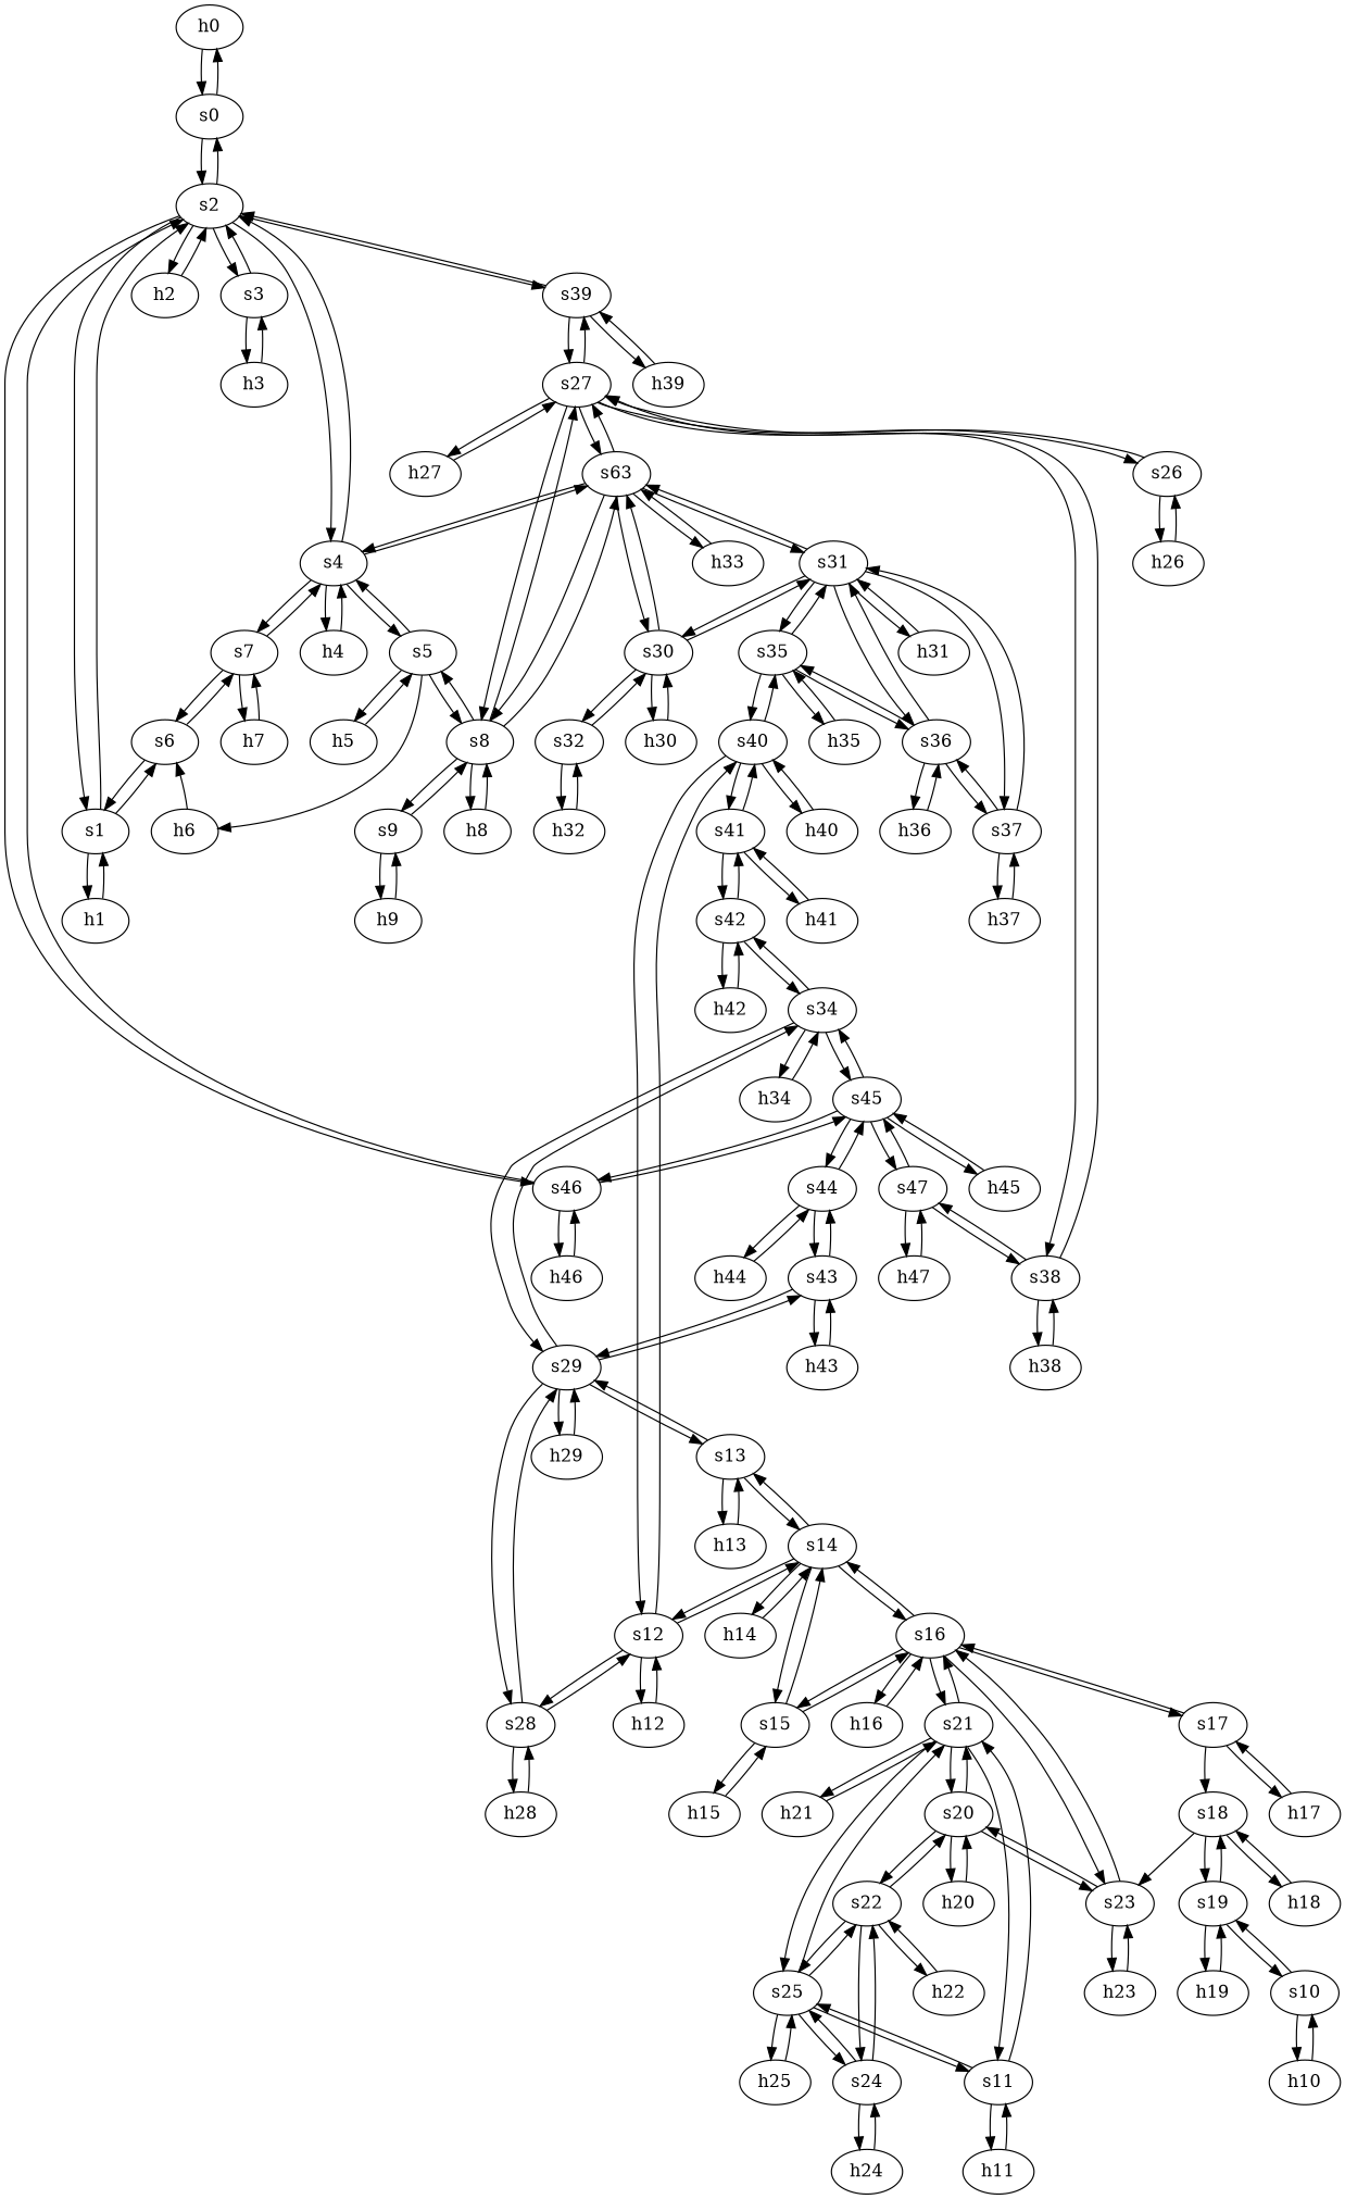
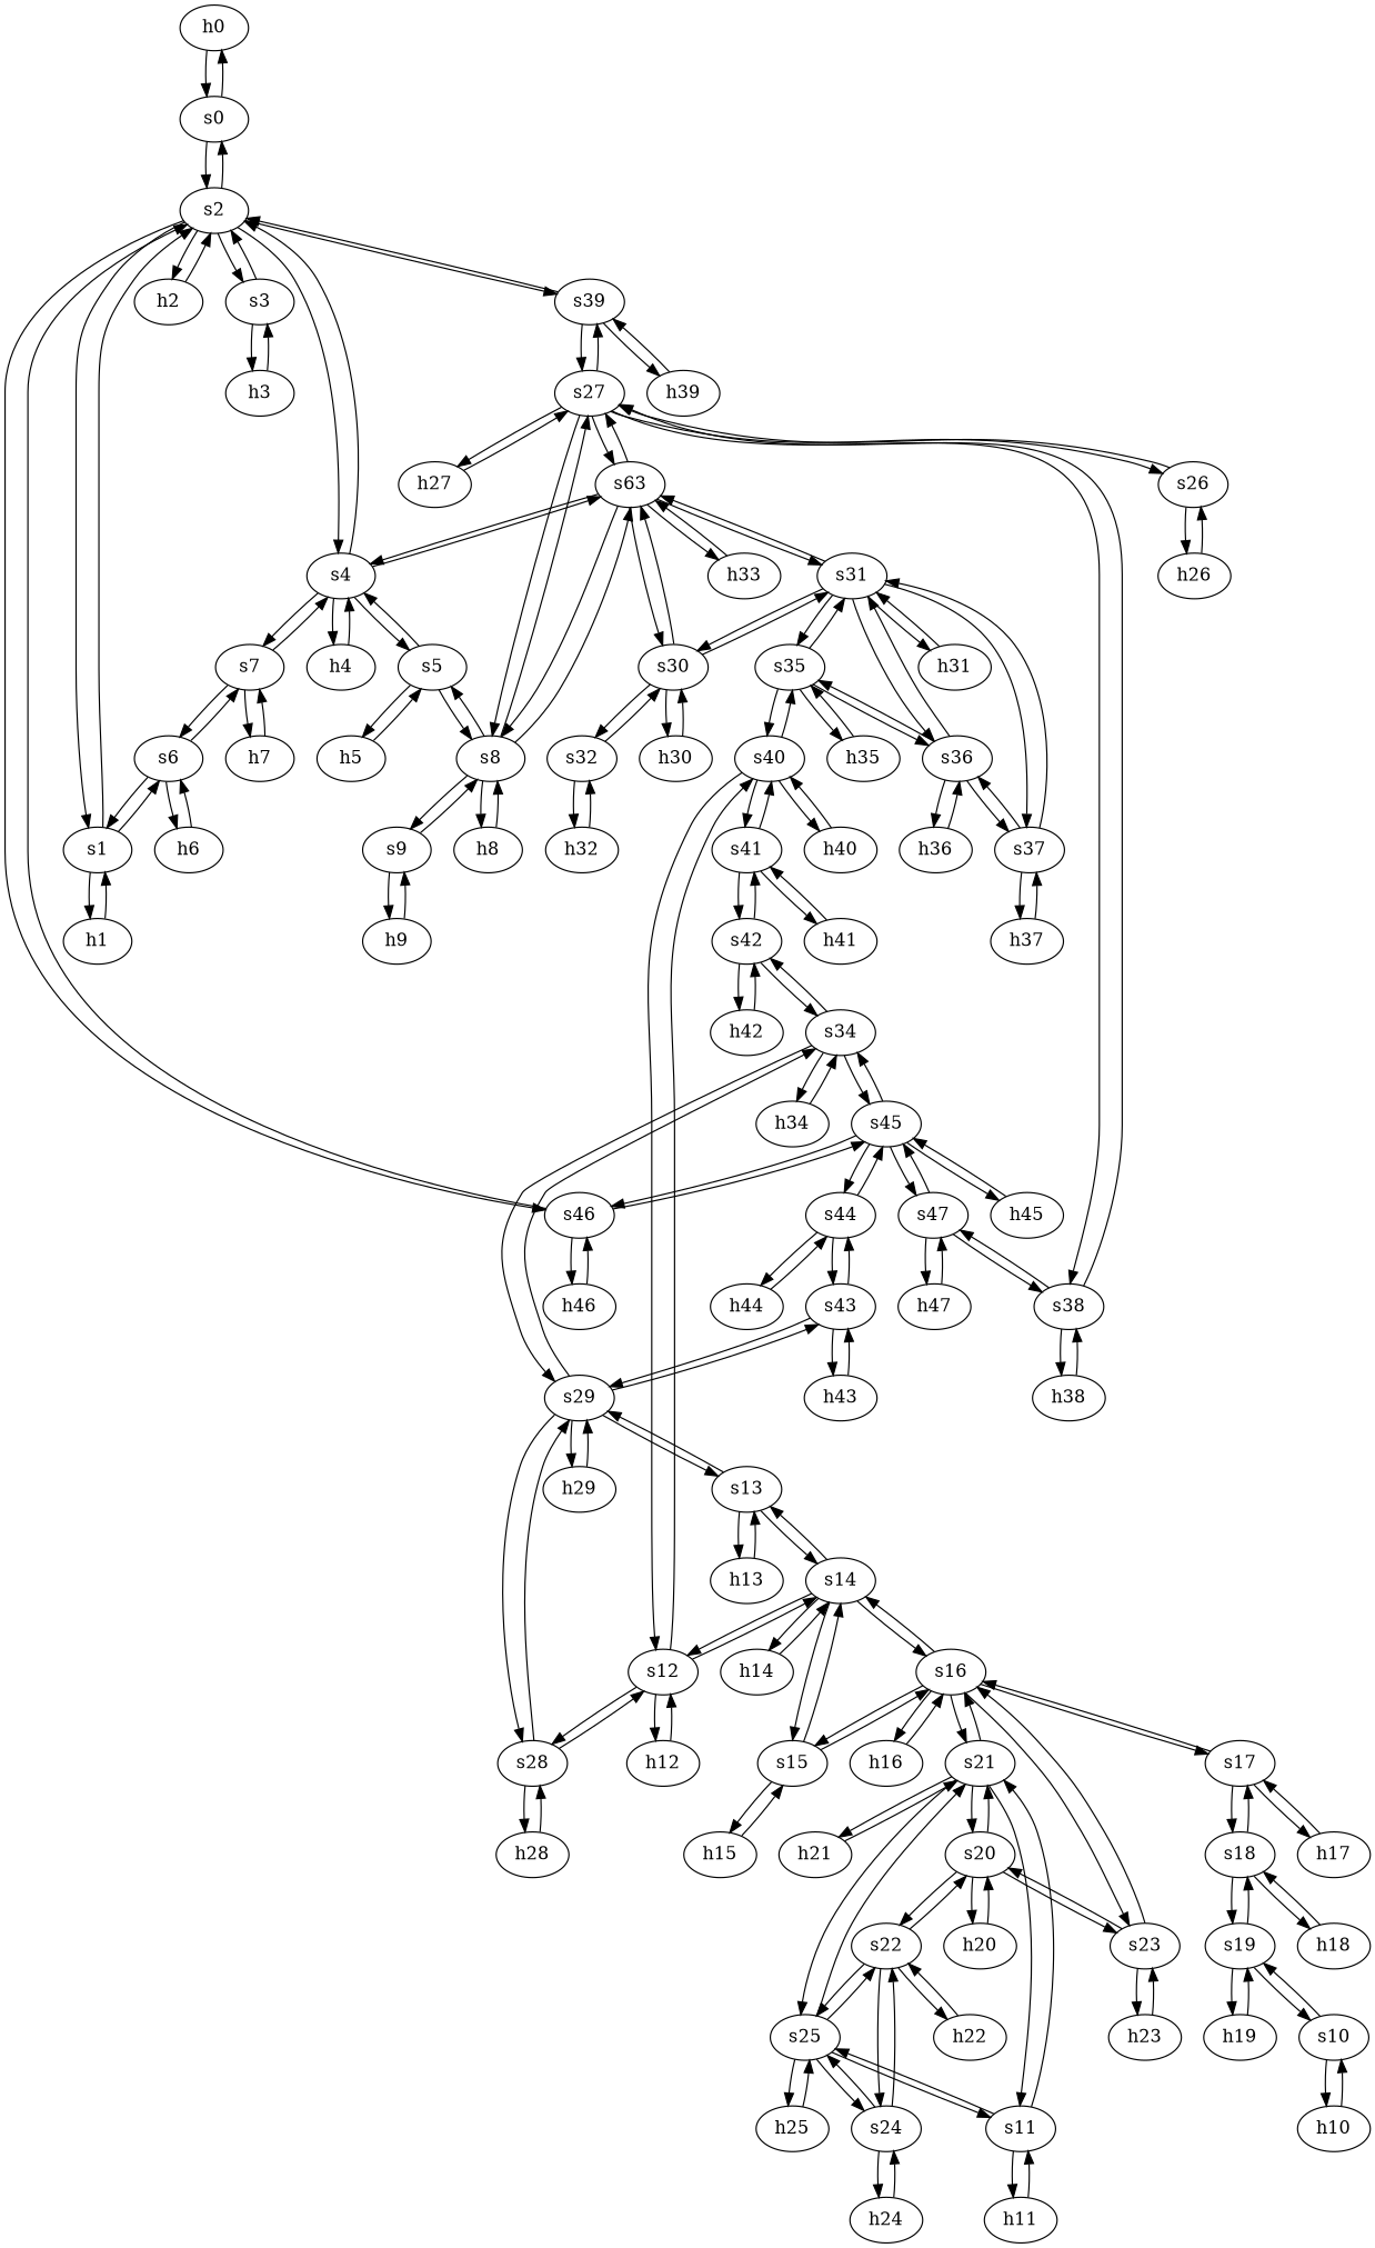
  strict digraph {
    node [type=host]
    edge [capacity="1Gbps" cost=1 dst_port=1 src_port=1]
    h0 [ip="111.0.0.0" mac="00:00:00:00:0:0"]
    s0 [type=switch]
    s2 [type=switch]
    s4 [type=switch]
    s46 [type=switch]
    h2 [ip="111.0.2.2" mac="00:00:00:00:2:2"]
    s3 [type=switch]
    s1 [type=switch]
    s39 [type=switch]
    s7 [type=switch]
    s5 [type=switch]
    h4 [ip="111.0.4.4" mac="00:00:00:00:4:4"]
    n13 [label=s63 type=switch]
    s45 [type=switch]
    h46 [ip="111.0.46.46" mac="00:00:00:00:46:46"]
    h3 [ip="111.0.3.3" mac="00:00:00:00:3:3"]
    s6 [type=switch]
    h1 [ip="111.0.1.1" mac="00:00:00:00:1:1"]
    s27 [type=switch]
    h39 [ip="111.0.39.39" mac="00:00:00:00:39:39"]
    h7 [ip="111.0.7.7" mac="00:00:00:00:7:7"]
    h6 [ip="111.0.6.6" mac="00:00:00:00:6:6"]
    s8 [type=switch]
    h5 [ip="111.0.5.5" mac="00:00:00:00:5:5"]
    s31 [type=switch]
    s30 [type=switch]
    h33 [ip="111.0.33.33" mac="00:00:00:00:33:33"]
    h20 [ip="111.0.20.20" mac="00:00:00:00:20:20"]
    s20 [type=switch]
    s21 [type=switch]
    s23 [type=switch]
    s22 [type=switch]
    s25 [type=switch]
    s16 [type=switch]
    s11 [type=switch]
    h21 [ip="111.0.21.21" mac="00:00:00:00:21:21"]
    h23 [ip="111.0.23.23" mac="00:00:00:00:23:23"]
    s24 [type=switch]
    h22 [ip="111.0.22.22" mac="00:00:00:00:22:22"]
    h47 [ip="111.0.47.47" mac="00:00:00:00:47:47"]
    s47 [type=switch]
    s38 [type=switch]
    h45 [ip="111.0.45.45" mac="00:00:00:00:45:45"]
    s44 [type=switch]
    s34 [type=switch]
    h38 [ip="111.0.38.38" mac="00:00:00:00:38:38"]
    h44 [ip="111.0.44.44" mac="00:00:00:00:44:44"]
    s43 [type=switch]
    s29 [type=switch]
    s42 [type=switch]
    h34 [ip="111.0.34.34" mac="00:00:00:00:34:34"]
    h43 [ip="111.0.43.43" mac="00:00:00:00:43:43"]
    s28 [type=switch]
    s13 [type=switch]
    h29 [ip="111.0.29.29" mac="00:00:00:00:29:29"]
    h8 [ip="111.0.8.8" mac="00:00:00:00:8:8"]
    s9 [type=switch]
    h9 [ip="111.0.9.9" mac="00:00:00:00:9:9"]
    s26 [type=switch]
    h27 [ip="111.0.27.27" mac="00:00:00:00:27:27"]
    h41 [ip="111.0.41.41" mac="00:00:00:00:41:41"]
    s41 [type=switch]
    s40 [type=switch]
    h40 [ip="111.0.40.40" mac="00:00:00:00:40:40"]
    s12 [type=switch]
    s35 [type=switch]
    h42 [ip="111.0.42.42" mac="00:00:00:00:42:42"]
    s14 [type=switch]
    h12 [ip="111.0.12.12" mac="00:00:00:00:12:12"]
    h35 [ip="111.0.35.35" mac="00:00:00:00:35:35"]
    s36 [type=switch]
    s37 [type=switch]
    h31 [ip="111.0.31.31" mac="00:00:00:00:31:31"]
    s32 [type=switch]
    h30 [ip="111.0.30.30" mac="00:00:00:00:30:30"]
    h24 [ip="111.0.24.24" mac="00:00:00:00:24:24"]
    h25 [ip="111.0.25.25" mac="00:00:00:00:25:25"]
    s15 [type=switch]
    h14 [ip="111.0.14.14" mac="00:00:00:00:14:14"]
    h28 [ip="111.0.28.28" mac="00:00:00:00:28:28"]
    h36 [ip="111.0.36.36" mac="00:00:00:00:36:36"]
    h13 [ip="111.0.13.13" mac="00:00:00:00:13:13"]
    h19 [ip="111.0.19.19" mac="00:00:00:00:19:19"]
    s19 [type=switch]
    s10 [type=switch]
    s18 [type=switch]
    h10 [ip="111.0.10.10" mac="00:00:00:00:10:10"]
    h18 [ip="111.0.18.18" mac="00:00:00:00:18:18"]
    s17 [type=switch]
    h17 [ip="111.0.17.17" mac="00:00:00:00:17:17"]
    h16 [ip="111.0.16.16" mac="00:00:00:00:16:16"]
    h15 [ip="111.0.15.15" mac="00:00:00:00:15:15"]
    h11 [ip="111.0.11.11" mac="00:00:00:00:11:11"]
    h26 [ip="111.0.26.26" mac="00:00:00:00:26:26"]
    h37 [ip="111.0.37.37" mac="00:00:00:00:37:37"]
    h32 [ip="111.0.32.32" mac="00:00:00:00:32:32"]
    h0 -> s0
    s0 -> h0
    s0 -> s2 [dst_port=2 src_port=2]
    s2 -> s0 [dst_port=2 src_port=2]
    s2 -> s4 [dst_port=2 src_port=5]
    s2 -> s46 [dst_port=2 src_port=7]
    s2 -> h2
    s2 -> s3 [dst_port=2 src_port=4]
    s2 -> s1 [dst_port=2 src_port=3]
    s2 -> s39 [dst_port=2 src_port=6]
    s4 -> s2 [dst_port=5 src_port=2]
    s4 -> s7 [dst_port=2 src_port=5]
    s4 -> s5 [dst_port=2 src_port=4]
    s4 -> h4
    s4 -> n13 [dst_port=2 src_port=3]
    s46 -> s2 [dst_port=7 src_port=2]
    s46 -> s45 [dst_port=4 src_port=3]
    s46 -> h46
    h2 -> s2
    s3 -> s2 [dst_port=4 src_port=2]
    s3 -> h3
    s1 -> s2 [dst_port=3 src_port=2]
    s1 -> s6 [dst_port=2 src_port=3]
    s1 -> h1
    s39 -> s2 [dst_port=6 src_port=2]
    s39 -> s27 [dst_port=6 src_port=3]
    s39 -> h39
    s7 -> s4 [dst_port=5 src_port=2]
    s7 -> s6 [dst_port=3 src_port=3]
    s7 -> h7
    s5 -> s4 [dst_port=4 src_port=2]
    s5 -> s8 [dst_port=2 src_port=3]
    s5 -> h5
    h4 -> s4
    n13 -> s4 [dst_port=3 src_port=2]
    n13 -> s27 [dst_port=4 src_port=4]
    n13 -> s8 [dst_port=5 src_port=3]
    n13 -> s31 [dst_port=3 src_port=6]
    n13 -> s30 [dst_port=3 src_port=5]
    n13 -> h33
    s45 -> s46 [dst_port=3 src_port=4]
    s45 -> s47 [dst_port=3 src_port=5]
    s45 -> h45
    s45 -> s44 [dst_port=3 src_port=3]
    s45 -> s34 [dst_port=4 src_port=2]
    h46 -> s46
    h3 -> s3
    s6 -> s1 [dst_port=3 src_port=2]
    s6 -> s7 [dst_port=3 src_port=3]
-   s5 -> h6
+   s6 -> h6
    h1 -> s1
    s27 -> s39 [dst_port=3 src_port=6]
    s27 -> n13 [dst_port=4 src_port=4]
    s27 -> s8 [dst_port=4 src_port=2]
    s27 -> s38 [dst_port=2 src_port=5]
    s27 -> s26 [dst_port=2 src_port=3]
    s27 -> h27
    h39 -> s39
    h7 -> s7
    h6 -> s6
    s8 -> s5 [dst_port=3 src_port=2]
    s8 -> n13 [dst_port=3 src_port=5]
    s8 -> s27 [dst_port=2 src_port=4]
    s8 -> h8
    s8 -> s9 [dst_port=2 src_port=3]
    h5 -> s5
    s31 -> n13 [dst_port=6 src_port=3]
    s31 -> s30 [dst_port=4 src_port=2]
    s31 -> s35 [dst_port=2 src_port=4]
    s31 -> s36 [dst_port=2 src_port=5]
    s31 -> s37 [dst_port=2 src_port=6]
    s31 -> h31
    s30 -> n13 [dst_port=5 src_port=3]
    s30 -> s31 [dst_port=2 src_port=4]
    s30 -> s32 [dst_port=2 src_port=2]
    s30 -> h30
    h33 -> n13
    h20 -> s20
    s20 -> h20
    s20 -> s21 [dst_port=4 src_port=2]
    s20 -> s23 [dst_port=3 src_port=4]
    s20 -> s22 [dst_port=2 src_port=3]
    s21 -> s20 [dst_port=2 src_port=4]
    s21 -> s25 [dst_port=3 src_port=5]
    s21 -> s16 [dst_port=7 src_port=3]
    s21 -> s11 [dst_port=3 src_port=2]
    s21 -> h21
    s23 -> s20 [dst_port=4 src_port=3]
    s23 -> s16 [dst_port=6 src_port=2]
    s23 -> h23
    s22 -> s20 [dst_port=3 src_port=2]
    s22 -> s25 [dst_port=4 src_port=4]
    s22 -> s24 [dst_port=2 src_port=3]
    s22 -> h22
    s25 -> s21 [dst_port=5 src_port=3]
    s25 -> s22 [dst_port=4 src_port=4]
    s25 -> s11 [dst_port=2 src_port=2]
    s25 -> s24 [dst_port=3 src_port=5]
    s25 -> h25
    s16 -> s21 [dst_port=3 src_port=7]
    s16 -> s23 [dst_port=2 src_port=6]
    s16 -> s14 [dst_port=4 src_port=2]
    s16 -> s15 [dst_port=4 src_port=4]
    s16 -> s17 [dst_port=2 src_port=5]
    s16 -> h16
    s11 -> s21 [dst_port=2 src_port=3]
    s11 -> s25 [dst_port=2 src_port=2]
    s11 -> h11
    h21 -> s21
    h23 -> s23
    s24 -> s22 [dst_port=3 src_port=2]
    s24 -> s25 [dst_port=5 src_port=3]
    s24 -> h24
    h22 -> s22
    h47 -> s47
    s47 -> s45 [dst_port=5 src_port=3]
    s47 -> h47
    s47 -> s38 [dst_port=3 src_port=2]
    s38 -> s27 [dst_port=5 src_port=2]
    s38 -> s47 [dst_port=2 src_port=3]
    s38 -> h38
    h45 -> s45
    s44 -> s45 [dst_port=3 src_port=3]
    s44 -> h44
    s44 -> s43 [dst_port=3 src_port=2]
    s34 -> s45 [dst_port=2 src_port=4]
    s34 -> s29 [dst_port=4 src_port=2]
    s34 -> s42 [dst_port=2 src_port=3]
    s34 -> h34
    h38 -> s38
    h44 -> s44
    s43 -> s44 [dst_port=2 src_port=3]
    s43 -> s29 [dst_port=5 src_port=2]
    s43 -> h43
    s29 -> s34 [dst_port=2 src_port=4]
    s29 -> s43 [dst_port=2 src_port=5]
    s29 -> s28 [dst_port=3 src_port=3]
    s29 -> s13 [dst_port=2 src_port=2]
    s29 -> h29
    s42 -> s34 [dst_port=3 src_port=2]
    s42 -> s41 [dst_port=3 src_port=3]
    s42 -> h42
    h34 -> s34
    h43 -> s43
    s28 -> s29 [dst_port=3 src_port=3]
    s28 -> s12 [dst_port=3 src_port=2]
    s28 -> h28
    s13 -> s29 [dst_port=2 src_port=2]
    s13 -> s14 [dst_port=3 src_port=3]
    s13 -> h13
    h29 -> s29
    h8 -> s8
    s9 -> s8 [dst_port=3 src_port=2]
    s9 -> h9
    h9 -> s9
    s26 -> s27 [dst_port=3 src_port=2]
    s26 -> h26
    h27 -> s27
    h41 -> s41
    s41 -> s42 [dst_port=3 src_port=3]
    s41 -> h41
    s41 -> s40 [dst_port=4 src_port=2]
    s40 -> s41 [dst_port=2 src_port=4]
    s40 -> h40
    s40 -> s12 [dst_port=2 src_port=2]
    s40 -> s35 [dst_port=3 src_port=3]
    h40 -> s40
    s12 -> s28 [dst_port=2 src_port=3]
    s12 -> s40 [dst_port=2 src_port=2]
    s12 -> s14 [dst_port=2 src_port=4]
    s12 -> h12
    s35 -> s31 [dst_port=4 src_port=2]
    s35 -> s40 [dst_port=3 src_port=3]
    s35 -> h35
    s35 -> s36 [dst_port=3 src_port=4]
    h42 -> s42
    s14 -> s16 [dst_port=2 src_port=4]
    s14 -> s13 [dst_port=3 src_port=3]
    s14 -> s12 [dst_port=4 src_port=2]
    s14 -> s15 [dst_port=2 src_port=5]
    s14 -> h14
    h12 -> s12
    h35 -> s35
    s36 -> s31 [dst_port=5 src_port=2]
    s36 -> s35 [dst_port=4 src_port=3]
    s36 -> s37 [dst_port=3 src_port=4]
    s36 -> h36
    s37 -> s31 [dst_port=6 src_port=2]
    s37 -> s36 [dst_port=4 src_port=3]
    s37 -> h37
    h31 -> s31
    s32 -> s30 [dst_port=2 src_port=2]
    s32 -> h32
    h30 -> s30
    h24 -> s24
    h25 -> s25
    s15 -> s16 [dst_port=4 src_port=4]
    s15 -> s14 [dst_port=5 src_port=2]
    s15 -> h15
    h14 -> s14
    h28 -> s28
    h36 -> s36
    h13 -> s13
    h19 -> s19
    s19 -> h19
    s19 -> s10 [dst_port=2 src_port=2]
    s19 -> s18 [dst_port=3 src_port=3]
    s10 -> s19 [dst_port=2 src_port=2]
    s10 -> h10
    s18 -> s19 [dst_port=3 src_port=3]
    s18 -> h18
-   s18 -> s23 [dst_port=3 src_port=2]
+   s18 -> s17 [dst_port=3 src_port=2]
    h10 -> s10
    h18 -> s18
    s17 -> s16 [dst_port=5 src_port=2]
    s17 -> s18 [dst_port=2 src_port=3]
    s17 -> h17
    h17 -> s17
    h16 -> s16
    h15 -> s15
    h11 -> s11
    h26 -> s26
    h37 -> s37
    h32 -> s32
  }
